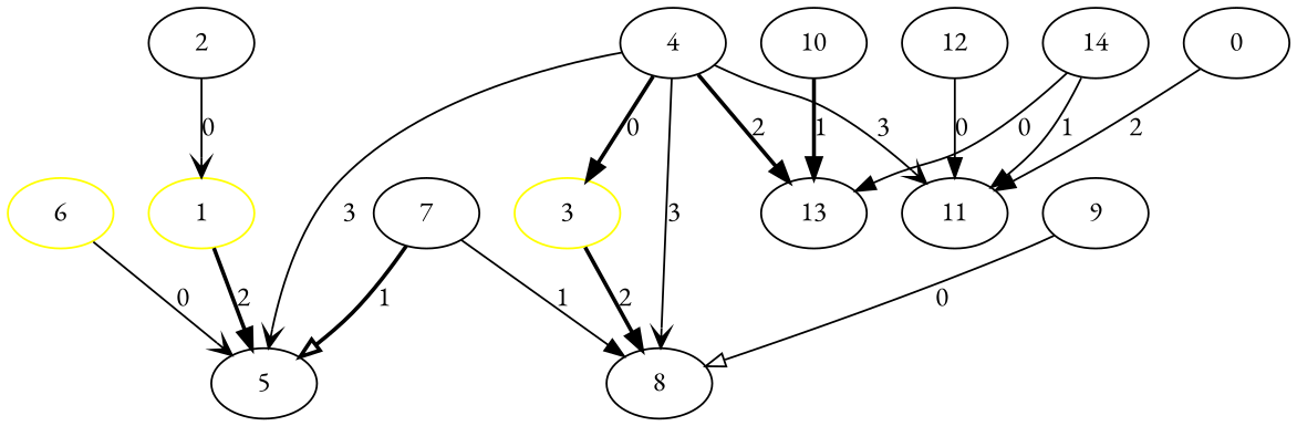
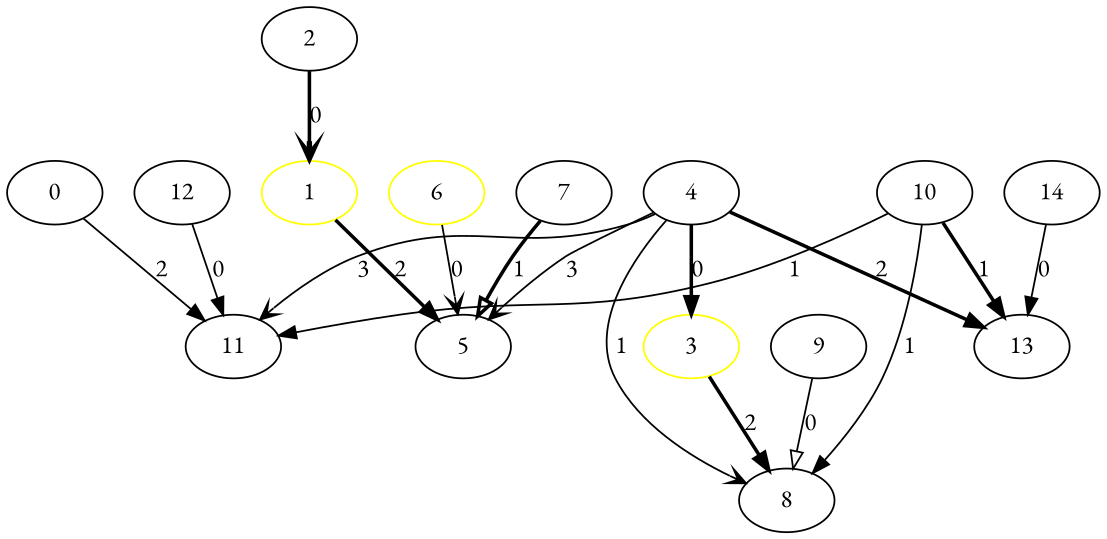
  digraph {
    fontname="EB Garamond"
    node [BB=1 SS=0 bw=0 cv=0 fontname="EB Garamond" nodeT=sym op=NaS symid=-1 symidR=0]
    edge [arrowhead=normal fontname="EB Garamond" style=solid]
    0 [BB=0 symid=0]
    11 [op=_sym_build_write_memory symid=5]
    1 [SS=1 color=yellow op=_sym_get_parameter_expression symid=1]
    5 [op=_sym_build_write_memory symid=3]
    2 [BB=0 bw=1 nodeT=constantInt]
    3 [SS=1 color=yellow op=_sym_get_parameter_expression symid=2]
    8 [op=_sym_build_write_memory symid=4]
    4 [BB=0 bw=1 cv=1 nodeT=constantInt]
    13 [op=_sym_build_read_memory symid=6]
    6 [bw=4 color=yellow nodeT=runtimeInt]
    7 [BB=0 bw=4 cv=4 nodeT=constantInt]
    9 [bw=4 nodeT=runtimeInt]
    10 [BB=0 bw=4 cv=2 nodeT=constantInt]
    12 [bw=4 nodeT=runtimeInt]
    14 [bw=4 nodeT=runtimeInt]
    0 -> 11 [label=2]
    1 -> 5 [label=2 style=bold]
-   2 -> 1 [arrowhead=vee label=0]
+   2 -> 1 [arrowhead=vee label=0 style=bold]
    3 -> 8 [label=2 style=bold]
    4 -> 11 [arrowhead=vee label=3]
    4 -> 5 [arrowhead=vee label=3]
    4 -> 3 [label=0 style=bold]
-   4 -> 8 [arrowhead=vee label=3]
+   4 -> 8 [arrowhead=vee label=1]
    4 -> 13 [label=2 style=bold]
    6 -> 5 [arrowhead=vee label=0]
    7 -> 5 [arrowhead=onormal label=1 style=bold]
    9 -> 8 [arrowhead=onormal label=0]
-   14 -> 11 [label=1]
-   7 -> 8 [label=1]
+   10 -> 11 [label=1]
+   10 -> 8 [label=1]
    10 -> 13 [label=1 style=bold]
    12 -> 11 [label=0]
    14 -> 13 [label=0]
  }
